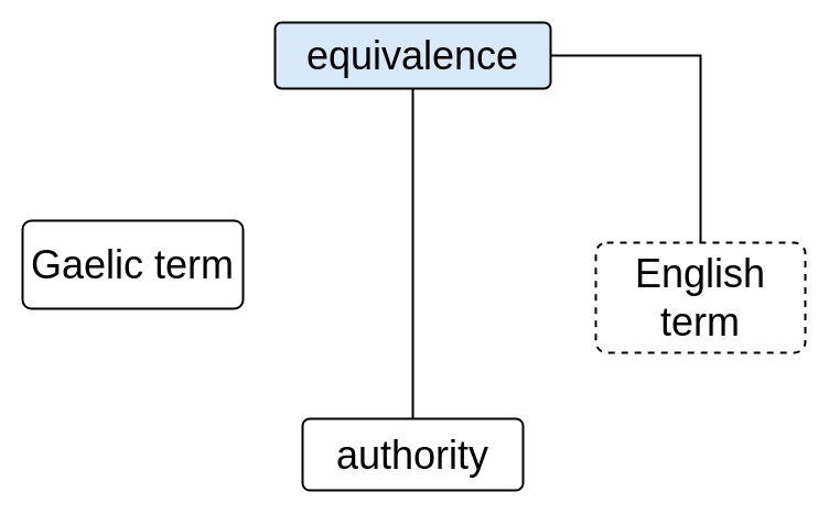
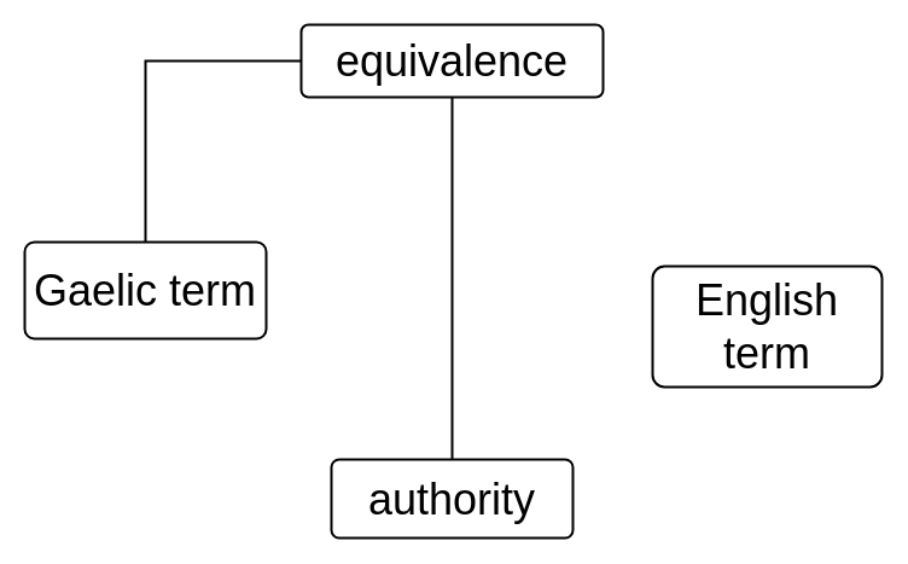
  <mxCell id="0" />
  <mxCell id="1" parent="0" />
- <mxCell id="2" value="English term" style="rounded=1;arcSize=10;whiteSpace=wrap;html=1;align=center;fontSize=36;strokeWidth=2;dashed=1;" vertex="1" parent="1"><mxGeometry x="540" y="220" width="190" height="100" as="geometry" /></mxCell>
+ <mxCell id="2" value="English term" style="rounded=1;arcSize=10;whiteSpace=wrap;html=1;align=center;fontSize=36;strokeWidth=2;" vertex="1" parent="1"><mxGeometry x="540" y="220" width="190" height="100" as="geometry" /></mxCell>
  <mxCell id="3" value="Gaelic term" style="rounded=1;arcSize=10;whiteSpace=wrap;html=1;align=center;fontSize=36;strokeWidth=2;" vertex="1" parent="1"><mxGeometry x="20" y="200" width="200" height="80" as="geometry" /></mxCell>
  <mxCell id="4" value="authority" style="rounded=1;arcSize=10;whiteSpace=wrap;html=1;align=center;fontSize=36;strokeWidth=2;" vertex="1" parent="1"><mxGeometry x="274" y="380" width="200" height="65" as="geometry" /></mxCell>
  <mxCell id="5" style="edgeStyle=orthogonalEdgeStyle;rounded=0;orthogonalLoop=1;jettySize=auto;html=1;endArrow=none;endFill=0;strokeWidth=2;" edge="1" parent="1" source="7"><mxGeometry relative="1" as="geometry"><mxPoint x="374" y="380" as="targetPoint" /></mxGeometry></mxCell>
- <mxCell id="6" style="edgeStyle=orthogonalEdgeStyle;rounded=0;orthogonalLoop=1;jettySize=auto;html=1;strokeWidth=2;startArrow=none;startFill=0;endArrow=none;endFill=0;" edge="1" parent="1" source="7" target="2"><mxGeometry relative="1" as="geometry" /></mxCell>
- <mxCell id="7" value="equivalence" style="rounded=1;arcSize=10;whiteSpace=wrap;html=1;align=center;fontSize=36;strokeWidth=2;fillColor=#dae8fc;" vertex="1" parent="1"><mxGeometry x="249" y="20" width="250" height="60" as="geometry" /></mxCell>
+ <mxCell id="6" style="edgeStyle=orthogonalEdgeStyle;rounded=0;orthogonalLoop=1;jettySize=auto;html=1;entryX=0.5;entryY=0;entryDx=0;entryDy=0;strokeWidth=2;startArrow=none;startFill=0;endArrow=none;endFill=0;" edge="1" parent="1" source="7" target="3"><mxGeometry relative="1" as="geometry" /></mxCell>
+ <mxCell id="7" value="equivalence" style="rounded=1;arcSize=10;whiteSpace=wrap;html=1;align=center;fontSize=36;strokeWidth=2;" vertex="1" parent="1"><mxGeometry x="249" y="20" width="250" height="60" as="geometry" /></mxCell>
